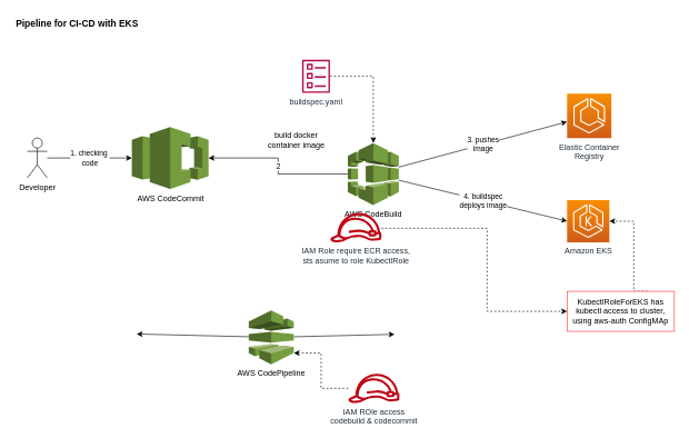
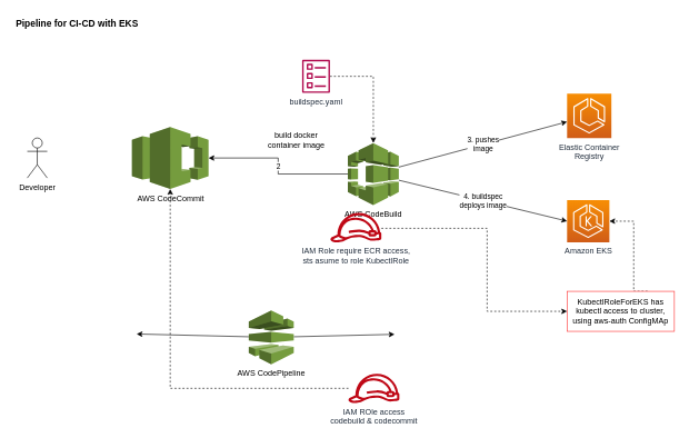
  <mxCell id="0" />
  <mxCell id="1" parent="0" />
- <mxCell id="2" value="1. checking&amp;nbsp;&lt;br&gt;code" style="edgeStyle=orthogonalEdgeStyle;rounded=0;orthogonalLoop=1;jettySize=auto;html=1;" edge="1" parent="1" source="3" target="5"><mxGeometry relative="1" as="geometry" /></mxCell>
  <mxCell id="3" value="Developer" style="shape=umlActor;verticalLabelPosition=bottom;verticalAlign=top;html=1;outlineConnect=0;" vertex="1" parent="1"><mxGeometry x="40" y="206.5" width="30" height="60" as="geometry" /></mxCell>
  <mxCell id="4" value="2" style="edgeStyle=orthogonalEdgeStyle;rounded=0;orthogonalLoop=1;jettySize=auto;html=1;endArrow=none;endFill=0;startArrow=classic;startFill=1;" edge="1" parent="1" source="5" target="8"><mxGeometry relative="1" as="geometry" /></mxCell>
  <mxCell id="5" value="AWS CodeCommit" style="outlineConnect=0;dashed=0;verticalLabelPosition=bottom;verticalAlign=top;align=center;html=1;shape=mxgraph.aws3.codecommit;fillColor=#759C3E;gradientColor=none;" vertex="1" parent="1"><mxGeometry x="197" y="190" width="115" height="93" as="geometry" /></mxCell>
  <mxCell id="6" value="3. pushes&lt;br&gt;image" style="rounded=0;orthogonalLoop=1;jettySize=auto;html=1;" edge="1" parent="1" source="8" target="9"><mxGeometry relative="1" as="geometry" /></mxCell>
  <mxCell id="7" value="4. buildspec&lt;br&gt;deploys image" style="edgeStyle=none;rounded=0;orthogonalLoop=1;jettySize=auto;html=1;entryX=0;entryY=0.5;entryDx=0;entryDy=0;entryPerimeter=0;" edge="1" parent="1" source="8" target="10"><mxGeometry relative="1" as="geometry" /></mxCell>
  <mxCell id="8" value="AWS CodeBuild" style="outlineConnect=0;dashed=0;verticalLabelPosition=bottom;verticalAlign=top;align=center;html=1;shape=mxgraph.aws3.codebuild;fillColor=#759C3E;gradientColor=none;" vertex="1" parent="1"><mxGeometry x="521" y="214" width="76.5" height="93" as="geometry" /></mxCell>
  <mxCell id="9" value="Elastic Container&lt;br&gt;Registry" style="sketch=0;points=[[0,0,0],[0.25,0,0],[0.5,0,0],[0.75,0,0],[1,0,0],[0,1,0],[0.25,1,0],[0.5,1,0],[0.75,1,0],[1,1,0],[0,0.25,0],[0,0.5,0],[0,0.75,0],[1,0.25,0],[1,0.5,0],[1,0.75,0]];outlineConnect=0;fontColor=#232F3E;gradientColor=#F78E04;gradientDirection=north;fillColor=#D05C17;strokeColor=#ffffff;dashed=0;verticalLabelPosition=bottom;verticalAlign=top;align=center;html=1;fontSize=12;fontStyle=0;aspect=fixed;shape=mxgraph.aws4.resourceIcon;resIcon=mxgraph.aws4.ecs;" vertex="1" parent="1"><mxGeometry x="850" y="140" width="66.5" height="66.5" as="geometry" /></mxCell>
  <mxCell id="10" value="Amazon EKS" style="sketch=0;points=[[0,0,0],[0.25,0,0],[0.5,0,0],[0.75,0,0],[1,0,0],[0,1,0],[0.25,1,0],[0.5,1,0],[0.75,1,0],[1,1,0],[0,0.25,0],[0,0.5,0],[0,0.75,0],[1,0.25,0],[1,0.5,0],[1,0.75,0]];outlineConnect=0;fontColor=#232F3E;gradientColor=#F78E04;gradientDirection=north;fillColor=#D05C17;strokeColor=#ffffff;dashed=0;verticalLabelPosition=bottom;verticalAlign=top;align=center;html=1;fontSize=12;fontStyle=0;aspect=fixed;shape=mxgraph.aws4.resourceIcon;resIcon=mxgraph.aws4.eks;" vertex="1" parent="1"><mxGeometry x="850" y="299.5" width="63.5" height="63.5" as="geometry" /></mxCell>
  <mxCell id="11" value="build docker container image" style="text;html=1;strokeColor=none;fillColor=none;align=center;verticalAlign=middle;whiteSpace=wrap;rounded=0;" vertex="1" parent="1"><mxGeometry x="400" y="189" width="88.13" height="40" as="geometry" /></mxCell>
  <mxCell id="12" style="edgeStyle=none;rounded=0;orthogonalLoop=1;jettySize=auto;html=1;" edge="1" parent="1" source="14"><mxGeometry relative="1" as="geometry"><mxPoint x="591.13" y="501" as="targetPoint" /></mxGeometry></mxCell>
  <mxCell id="13" style="edgeStyle=none;rounded=0;orthogonalLoop=1;jettySize=auto;html=1;" edge="1" parent="1" source="14"><mxGeometry relative="1" as="geometry"><mxPoint x="204.13" y="500.5" as="targetPoint" /></mxGeometry></mxCell>
  <mxCell id="14" value="AWS CodePipeline" style="outlineConnect=0;dashed=0;verticalLabelPosition=bottom;verticalAlign=top;align=center;html=1;shape=mxgraph.aws3.codepipeline;fillColor=#759C3E;gradientColor=none;" vertex="1" parent="1"><mxGeometry x="372.38" y="465" width="67.5" height="81" as="geometry" /></mxCell>
- <mxCell id="15" style="edgeStyle=orthogonalEdgeStyle;rounded=0;orthogonalLoop=1;jettySize=auto;html=1;entryX=1;entryY=0.79;entryDx=0;entryDy=0;entryPerimeter=0;dashed=1;" edge="1" parent="1" source="16" target="14"><mxGeometry relative="1" as="geometry" /></mxCell>
+ <mxCell id="15" style="edgeStyle=orthogonalEdgeStyle;rounded=0;orthogonalLoop=1;jettySize=auto;html=1;dashed=1;" edge="1" parent="1" source="16" target="5"><mxGeometry relative="1" as="geometry" /></mxCell>
  <mxCell id="16" value="IAM ROle access&lt;br&gt;codebuild &amp;amp; codecommit" style="sketch=0;outlineConnect=0;fontColor=#232F3E;gradientColor=none;fillColor=#BF0816;strokeColor=none;dashed=0;verticalLabelPosition=bottom;verticalAlign=top;align=center;html=1;fontSize=12;fontStyle=0;aspect=fixed;pointerEvents=1;shape=mxgraph.aws4.role;" vertex="1" parent="1"><mxGeometry x="521.13" y="560" width="78" height="44" as="geometry" /></mxCell>
  <mxCell id="17" style="edgeStyle=orthogonalEdgeStyle;rounded=0;orthogonalLoop=1;jettySize=auto;html=1;entryX=0;entryY=0.5;entryDx=0;entryDy=0;dashed=1;" edge="1" parent="1" source="18" target="20"><mxGeometry relative="1" as="geometry"><Array as="points"><mxPoint x="730" y="342" /><mxPoint x="730" y="467" /></Array></mxGeometry></mxCell>
  <mxCell id="18" value="IAM Role require ECR access,&lt;br&gt;sts asume to role KubectlRole" style="sketch=0;outlineConnect=0;fontColor=#232F3E;gradientColor=none;fillColor=#BF0816;strokeColor=none;dashed=0;verticalLabelPosition=bottom;verticalAlign=top;align=center;html=1;fontSize=12;fontStyle=0;aspect=fixed;pointerEvents=1;shape=mxgraph.aws4.role;" vertex="1" parent="1"><mxGeometry x="494.13" y="319" width="78" height="44" as="geometry" /></mxCell>
  <mxCell id="19" style="edgeStyle=orthogonalEdgeStyle;rounded=0;orthogonalLoop=1;jettySize=auto;html=1;entryX=1;entryY=0.5;entryDx=0;entryDy=0;entryPerimeter=0;dashed=1;startArrow=none;startFill=0;endArrow=classic;endFill=1;exitX=0.75;exitY=0;exitDx=0;exitDy=0;" edge="1" parent="1" source="20" target="10"><mxGeometry relative="1" as="geometry"><Array as="points"><mxPoint x="950" y="436.5" /><mxPoint x="950" y="331.5" /></Array></mxGeometry></mxCell>
  <mxCell id="20" value="KubectlRoleForEKS&amp;nbsp;has kubectl access to cluster, using aws-auth ConfigMAp" style="rounded=0;whiteSpace=wrap;html=1;strokeColor=#FF3333;" vertex="1" parent="1"><mxGeometry x="850" y="436.5" width="161" height="60" as="geometry" /></mxCell>
  <mxCell id="21" style="edgeStyle=orthogonalEdgeStyle;rounded=0;orthogonalLoop=1;jettySize=auto;html=1;dashed=1;" edge="1" parent="1" source="22" target="8"><mxGeometry relative="1" as="geometry" /></mxCell>
  <mxCell id="22" value="buildspec.yaml" style="sketch=0;outlineConnect=0;fontColor=#232F3E;gradientColor=none;fillColor=#B0084D;strokeColor=none;dashed=0;verticalLabelPosition=bottom;verticalAlign=top;align=center;html=1;fontSize=12;fontStyle=0;aspect=fixed;pointerEvents=1;shape=mxgraph.aws4.template;" vertex="1" parent="1"><mxGeometry x="452.46" y="89" width="41.67" height="50" as="geometry" /></mxCell>
  <mxCell id="23" value="Pipeline for CI-CD with EKS" style="text;html=1;strokeColor=none;fillColor=none;align=center;verticalAlign=middle;whiteSpace=wrap;rounded=0;fontSize=14;fontStyle=1" vertex="1" parent="1"><mxGeometry x="20" y="20" width="190" height="30" as="geometry" /></mxCell>
